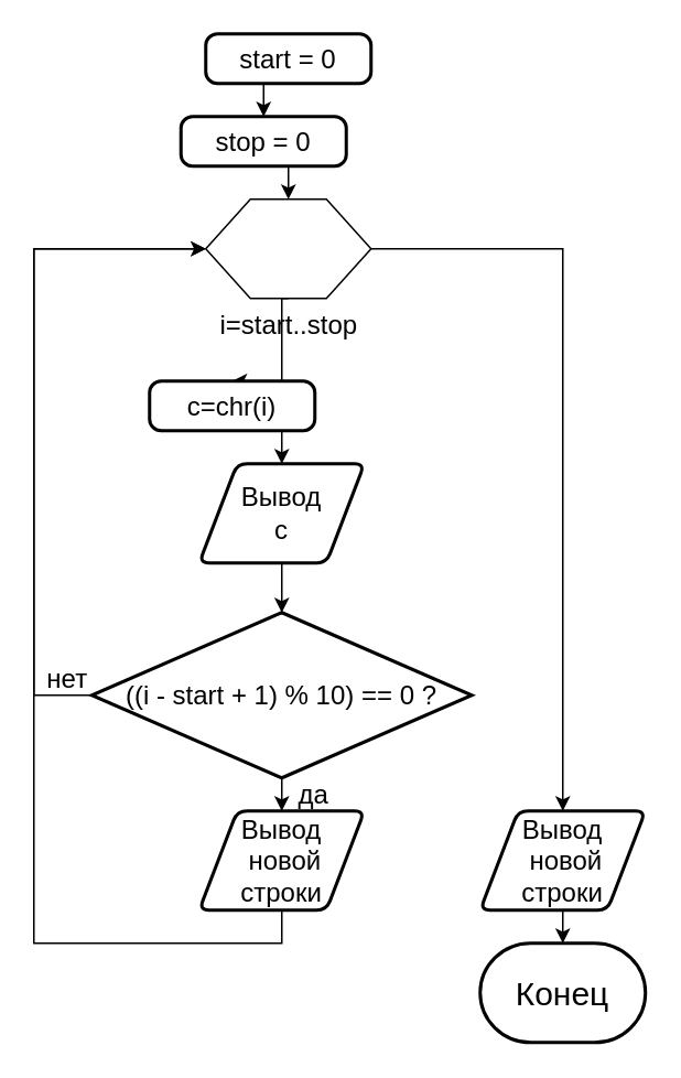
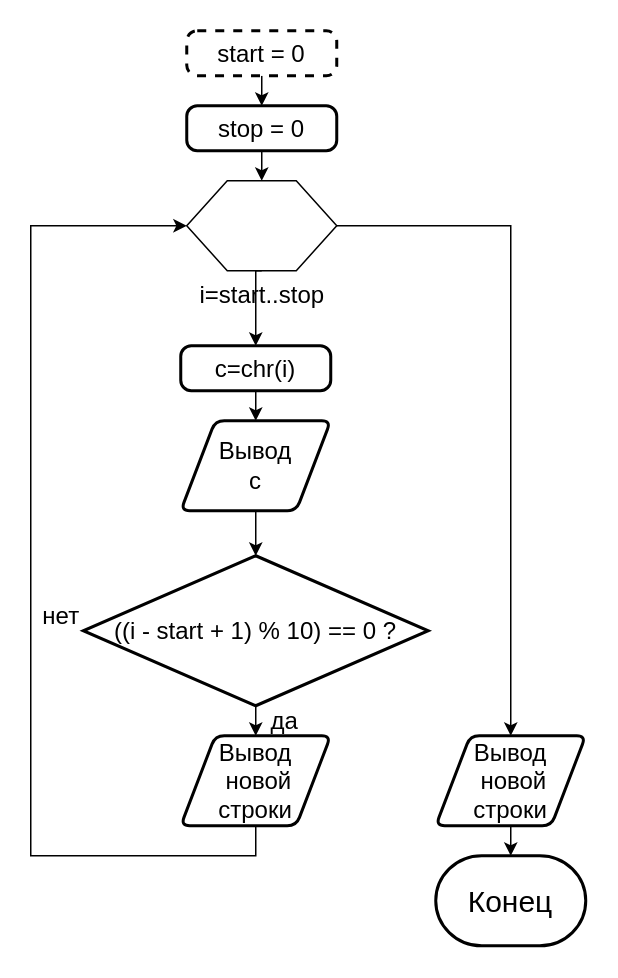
  <mxCell id="0" />
  <mxCell id="1" parent="0" />
  <mxCell id="2" value="Конец" style="strokeWidth=2;html=1;shape=mxgraph.flowchart.terminator;whiteSpace=wrap;fontSize=20;" parent="1" vertex="1"><mxGeometry x="290" y="570" width="100" height="60" as="geometry" /></mxCell>
  <mxCell id="3" style="edgeStyle=orthogonalEdgeStyle;rounded=0;orthogonalLoop=1;jettySize=auto;html=1;exitX=0.5;exitY=1;exitDx=0;exitDy=0;entryX=0.5;entryY=0;entryDx=0;entryDy=0;fontSize=16;" edge="1" parent="1" source="4" target="6"><mxGeometry relative="1" as="geometry" /></mxCell>
- <mxCell id="4" value="start = 0" style="rounded=1;whiteSpace=wrap;html=1;absoluteArcSize=1;arcSize=14;strokeWidth=2;fontSize=16;" vertex="1" parent="1"><mxGeometry x="124" y="20" width="100" height="30" as="geometry" /></mxCell>
+ <mxCell id="4" value="start = 0" style="rounded=1;whiteSpace=wrap;html=1;absoluteArcSize=1;arcSize=14;strokeWidth=2;fontSize=16;dashed=1;" vertex="1" parent="1"><mxGeometry x="124" y="20" width="100" height="30" as="geometry" /></mxCell>
  <mxCell id="5" style="edgeStyle=orthogonalEdgeStyle;rounded=0;orthogonalLoop=1;jettySize=auto;html=1;exitX=0.5;exitY=1;exitDx=0;exitDy=0;entryX=0.5;entryY=0;entryDx=0;entryDy=0;fontSize=16;" edge="1" parent="1" source="6" target="9"><mxGeometry relative="1" as="geometry" /></mxCell>
- <mxCell id="6" value="stop = 0" style="rounded=1;whiteSpace=wrap;html=1;absoluteArcSize=1;arcSize=14;strokeWidth=2;fontSize=16;" vertex="1" parent="1"><mxGeometry x="109" y="70" width="100" height="30" as="geometry" /></mxCell>
+ <mxCell id="6" value="stop = 0" style="rounded=1;whiteSpace=wrap;html=1;absoluteArcSize=1;arcSize=14;strokeWidth=2;fontSize=16;" vertex="1" parent="1"><mxGeometry x="124" y="70" width="100" height="30" as="geometry" /></mxCell>
  <mxCell id="7" style="edgeStyle=orthogonalEdgeStyle;rounded=0;orthogonalLoop=1;jettySize=auto;html=1;exitX=0.5;exitY=1;exitDx=0;exitDy=0;entryX=0.5;entryY=0;entryDx=0;entryDy=0;fontSize=16;" edge="1" parent="1" source="9" target="13"><mxGeometry relative="1" as="geometry"><Array as="points"><mxPoint x="170" y="180" /></Array></mxGeometry></mxCell>
  <mxCell id="8" style="edgeStyle=orthogonalEdgeStyle;rounded=0;orthogonalLoop=1;jettySize=auto;html=1;exitX=1;exitY=0.5;exitDx=0;exitDy=0;entryX=0.5;entryY=0;entryDx=0;entryDy=0;fontSize=16;" edge="1" parent="1" source="9" target="22"><mxGeometry relative="1" as="geometry" /></mxCell>
  <mxCell id="9" value="i=start..stop" style="verticalLabelPosition=bottom;verticalAlign=top;html=1;shape=hexagon;perimeter=hexagonPerimeter2;arcSize=6;size=0.27;fontSize=16;" vertex="1" parent="1"><mxGeometry x="124" y="120" width="100" height="60" as="geometry" /></mxCell>
  <mxCell id="10" style="edgeStyle=orthogonalEdgeStyle;rounded=0;orthogonalLoop=1;jettySize=auto;html=1;exitX=0.5;exitY=1;exitDx=0;exitDy=0;entryX=0.5;entryY=0;entryDx=0;entryDy=0;entryPerimeter=0;fontSize=16;" edge="1" parent="1" source="11" target="16"><mxGeometry relative="1" as="geometry" /></mxCell>
  <mxCell id="11" value="Вывод&lt;br&gt;c" style="shape=parallelogram;html=1;strokeWidth=2;perimeter=parallelogramPerimeter;whiteSpace=wrap;rounded=1;arcSize=12;size=0.23;fontSize=16;" vertex="1" parent="1"><mxGeometry x="120" y="280" width="100" height="60" as="geometry" /></mxCell>
  <mxCell id="12" style="edgeStyle=orthogonalEdgeStyle;rounded=0;orthogonalLoop=1;jettySize=auto;html=1;exitX=0.5;exitY=1;exitDx=0;exitDy=0;entryX=0.5;entryY=0;entryDx=0;entryDy=0;fontSize=16;" edge="1" parent="1" source="13" target="11"><mxGeometry relative="1" as="geometry" /></mxCell>
- <mxCell id="13" value="c=chr(i)" style="rounded=1;whiteSpace=wrap;html=1;absoluteArcSize=1;arcSize=14;strokeWidth=2;fontSize=16;" vertex="1" parent="1"><mxGeometry x="90" y="230" width="100" height="30" as="geometry" /></mxCell>
+ <mxCell id="13" value="c=chr(i)" style="rounded=1;whiteSpace=wrap;html=1;absoluteArcSize=1;arcSize=14;strokeWidth=2;fontSize=16;" vertex="1" parent="1"><mxGeometry x="120" y="230" width="100" height="30" as="geometry" /></mxCell>
  <mxCell id="14" style="edgeStyle=orthogonalEdgeStyle;rounded=0;orthogonalLoop=1;jettySize=auto;html=1;exitX=0.5;exitY=1;exitDx=0;exitDy=0;exitPerimeter=0;entryX=0.5;entryY=0;entryDx=0;entryDy=0;fontSize=16;" edge="1" parent="1" source="16" target="18"><mxGeometry relative="1" as="geometry" /></mxCell>
- <mxCell id="15" style="edgeStyle=orthogonalEdgeStyle;rounded=0;orthogonalLoop=1;jettySize=auto;html=1;exitX=0;exitY=0.5;exitDx=0;exitDy=0;exitPerimeter=0;entryX=0;entryY=0.5;entryDx=0;entryDy=0;fontSize=16;" edge="1" parent="1" source="16" target="9"><mxGeometry relative="1" as="geometry"><Array as="points"><mxPoint x="20" y="420" /><mxPoint x="20" y="150" /></Array></mxGeometry></mxCell>
  <mxCell id="16" value="((i - start + 1) % 10) == 0 ?" style="strokeWidth=2;html=1;shape=mxgraph.flowchart.decision;whiteSpace=wrap;fontSize=16;" vertex="1" parent="1"><mxGeometry x="55" y="370" width="230" height="100" as="geometry" /></mxCell>
  <mxCell id="17" style="edgeStyle=orthogonalEdgeStyle;rounded=0;orthogonalLoop=1;jettySize=auto;html=1;exitX=0.5;exitY=1;exitDx=0;exitDy=0;entryX=0;entryY=0.5;entryDx=0;entryDy=0;fontSize=16;" edge="1" parent="1" source="18" target="9"><mxGeometry relative="1" as="geometry"><Array as="points"><mxPoint x="170" y="570" /><mxPoint x="20" y="570" /><mxPoint x="20" y="150" /></Array></mxGeometry></mxCell>
  <mxCell id="18" value="Вывод&lt;br&gt;&amp;nbsp;новой строки" style="shape=parallelogram;html=1;strokeWidth=2;perimeter=parallelogramPerimeter;whiteSpace=wrap;rounded=1;arcSize=12;size=0.23;fontSize=16;" vertex="1" parent="1"><mxGeometry x="120" y="490" width="100" height="60" as="geometry" /></mxCell>
  <mxCell id="19" value="да" style="text;html=1;align=center;verticalAlign=middle;resizable=0;points=[];autosize=1;strokeColor=none;fillColor=none;fontSize=16;" vertex="1" parent="1"><mxGeometry x="174" y="470" width="30" height="20" as="geometry" /></mxCell>
  <mxCell id="20" value="нет" style="text;html=1;align=center;verticalAlign=middle;resizable=0;points=[];autosize=1;strokeColor=none;fillColor=none;fontSize=16;" vertex="1" parent="1"><mxGeometry x="20" y="400" width="40" height="20" as="geometry" /></mxCell>
  <mxCell id="21" style="edgeStyle=orthogonalEdgeStyle;rounded=0;orthogonalLoop=1;jettySize=auto;html=1;exitX=0.5;exitY=1;exitDx=0;exitDy=0;entryX=0.5;entryY=0;entryDx=0;entryDy=0;entryPerimeter=0;fontSize=16;" edge="1" parent="1" source="22" target="2"><mxGeometry relative="1" as="geometry" /></mxCell>
  <mxCell id="22" value="Вывод&lt;br&gt;&amp;nbsp;новой строки" style="shape=parallelogram;html=1;strokeWidth=2;perimeter=parallelogramPerimeter;whiteSpace=wrap;rounded=1;arcSize=12;size=0.23;fontSize=16;" vertex="1" parent="1"><mxGeometry x="290" y="490" width="100" height="60" as="geometry" /></mxCell>
